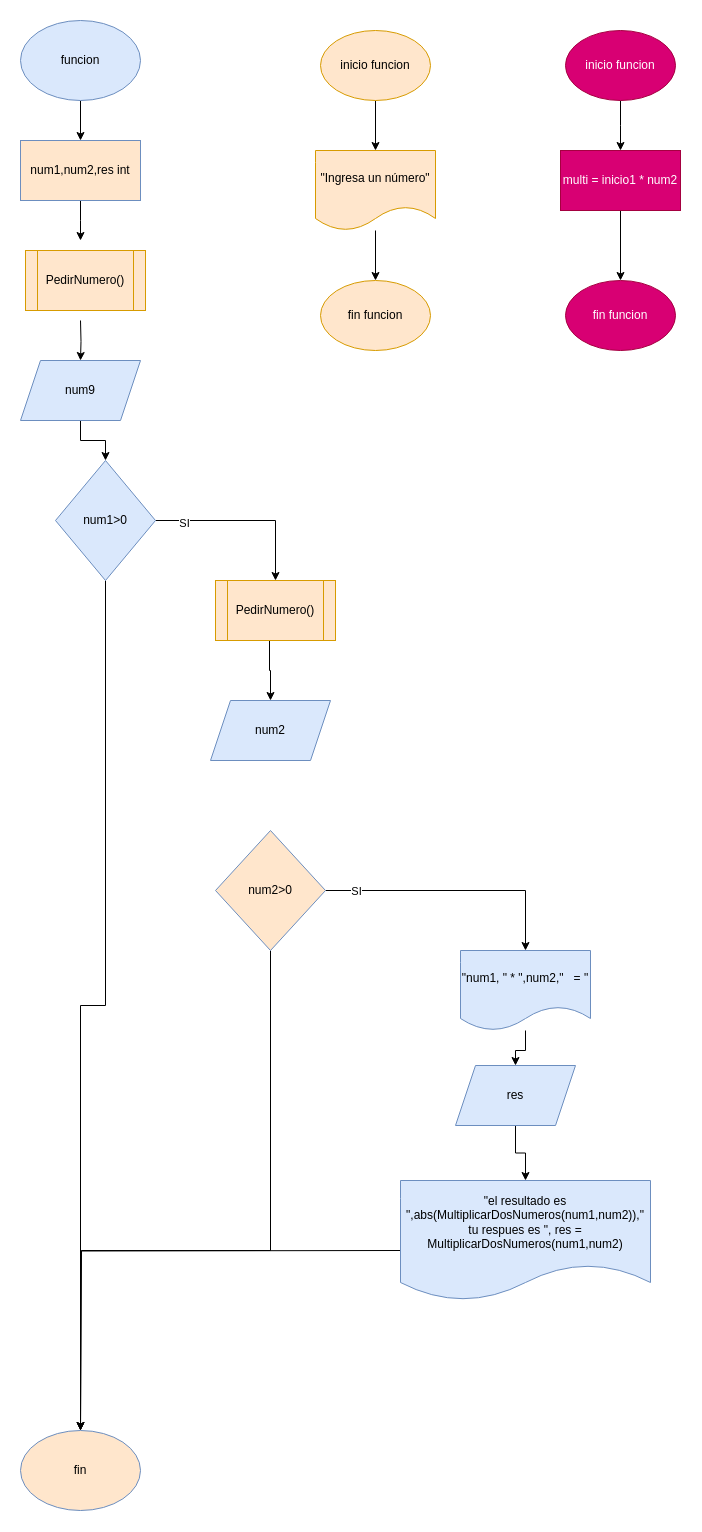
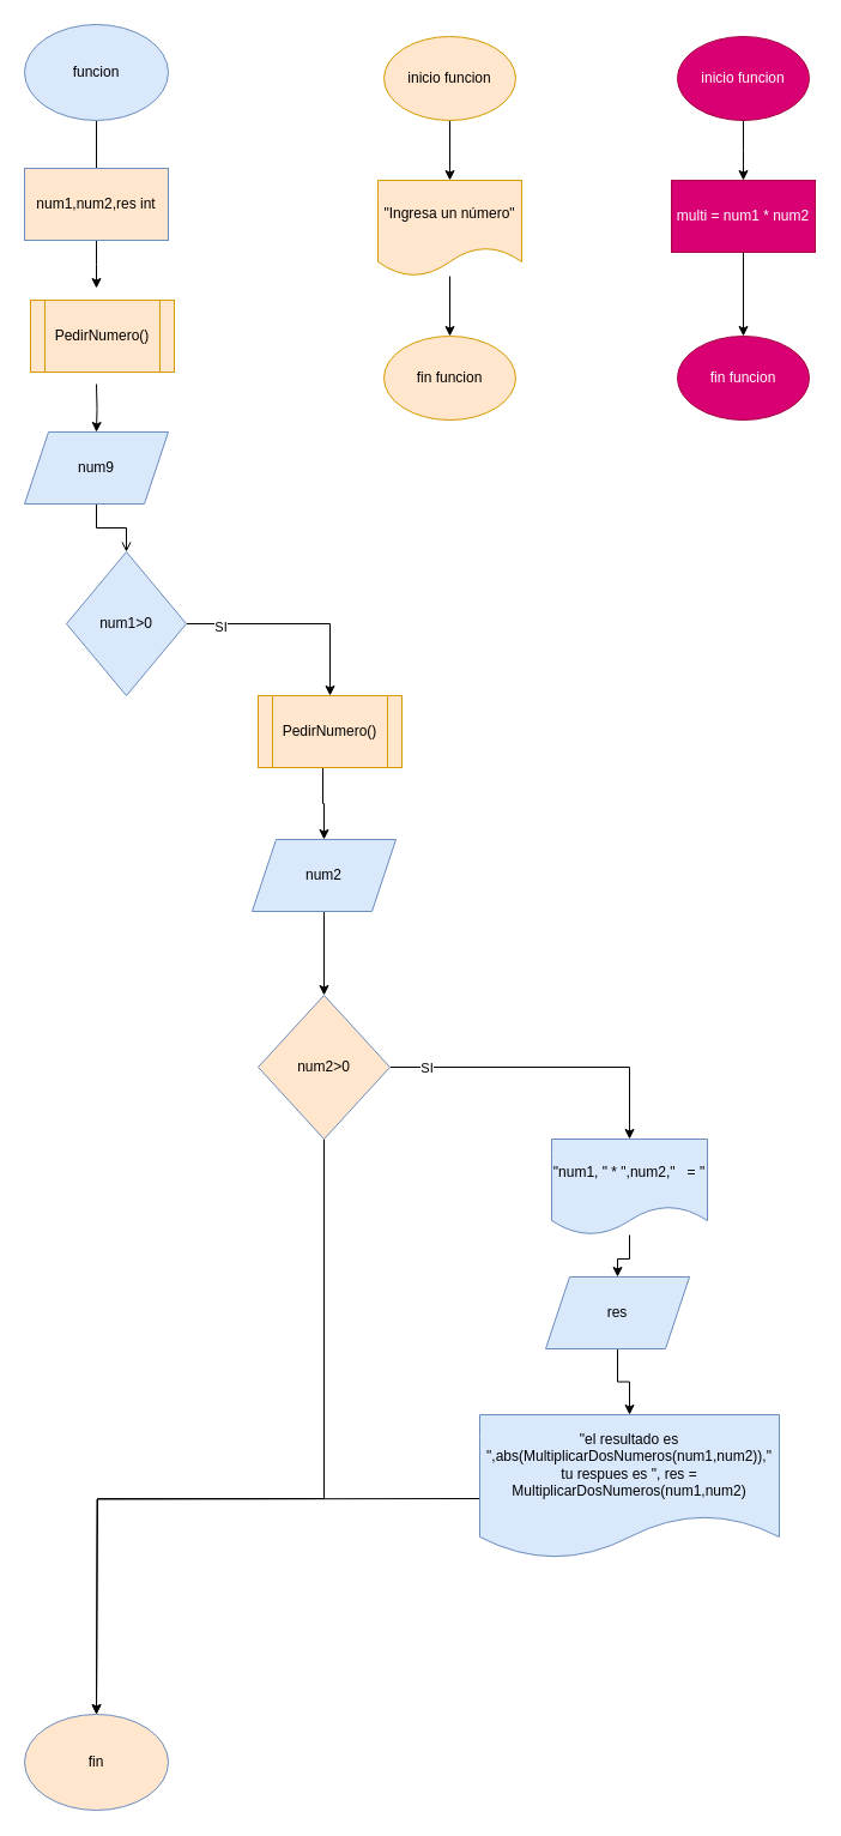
  <mxCell id="0" />
  <mxCell id="1" parent="0" />
- <mxCell id="2" value="" style="edgeStyle=orthogonalEdgeStyle;rounded=0;orthogonalLoop=1;jettySize=auto;html=1;" edge="1" parent="1" source="3" target="5"><mxGeometry relative="1" as="geometry" /></mxCell>
+ <mxCell id="2" value="" style="edgeStyle=orthogonalEdgeStyle;rounded=0;orthogonalLoop=1;jettySize=auto;html=1;endArrow=none;" edge="1" parent="1" source="3" target="5"><mxGeometry relative="1" as="geometry" /></mxCell>
  <mxCell id="3" value="funcion" style="ellipse;whiteSpace=wrap;html=1;fillColor=#dae8fc;strokeColor=#6c8ebf;" vertex="1" parent="1"><mxGeometry x="20" y="20" width="120" height="80" as="geometry" /></mxCell>
  <mxCell id="4" value="" style="edgeStyle=orthogonalEdgeStyle;rounded=0;orthogonalLoop=1;jettySize=auto;html=1;" edge="1" parent="1" source="5"><mxGeometry relative="1" as="geometry"><mxPoint x="80" y="240" as="targetPoint" /></mxGeometry></mxCell>
  <mxCell id="5" value="num1,num2,res int" style="whiteSpace=wrap;html=1;fillColor=#ffe6cc;strokeColor=#6c8ebf;" vertex="1" parent="1"><mxGeometry x="20" y="140" width="120" height="60" as="geometry" /></mxCell>
  <mxCell id="6" value="" style="edgeStyle=orthogonalEdgeStyle;rounded=0;orthogonalLoop=1;jettySize=auto;html=1;" edge="1" parent="1" target="8"><mxGeometry relative="1" as="geometry"><mxPoint x="80" y="320" as="sourcePoint" /></mxGeometry></mxCell>
- <mxCell id="7" value="" style="edgeStyle=orthogonalEdgeStyle;rounded=0;orthogonalLoop=1;jettySize=auto;html=1;" edge="1" parent="1" source="8" target="34"><mxGeometry relative="1" as="geometry" /></mxCell>
+ <mxCell id="7" value="" style="edgeStyle=orthogonalEdgeStyle;rounded=0;orthogonalLoop=1;jettySize=auto;html=1;endArrow=open;" edge="1" parent="1" source="8" target="34"><mxGeometry relative="1" as="geometry" /></mxCell>
  <mxCell id="8" value="num9" style="shape=parallelogram;perimeter=parallelogramPerimeter;whiteSpace=wrap;html=1;fixedSize=1;fillColor=#dae8fc;strokeColor=#6c8ebf;" vertex="1" parent="1"><mxGeometry x="20" y="360" width="120" height="60" as="geometry" /></mxCell>
  <mxCell id="9" value="" style="edgeStyle=orthogonalEdgeStyle;rounded=0;orthogonalLoop=1;jettySize=auto;html=1;exitX=0.45;exitY=1;exitDx=0;exitDy=0;exitPerimeter=0;" edge="1" parent="1" source="30" target="11"><mxGeometry relative="1" as="geometry"><mxPoint x="270" y="660" as="sourcePoint" /></mxGeometry></mxCell>
+ <mxCell id="10" value="" style="edgeStyle=orthogonalEdgeStyle;rounded=0;orthogonalLoop=1;jettySize=auto;html=1;" edge="1" parent="1" source="11" target="38"><mxGeometry relative="1" as="geometry" /></mxCell>
  <mxCell id="11" value="num2" style="shape=parallelogram;perimeter=parallelogramPerimeter;whiteSpace=wrap;html=1;fixedSize=1;fillColor=#dae8fc;strokeColor=#6c8ebf;" vertex="1" parent="1"><mxGeometry x="210" y="700" width="120" height="60" as="geometry" /></mxCell>
  <mxCell id="12" value="" style="edgeStyle=orthogonalEdgeStyle;rounded=0;orthogonalLoop=1;jettySize=auto;html=1;" edge="1" parent="1" source="13" target="15"><mxGeometry relative="1" as="geometry" /></mxCell>
  <mxCell id="13" value="&quot;num1, &quot; * &quot;,num2,&quot;&amp;nbsp; &amp;nbsp;= &quot;" style="shape=document;whiteSpace=wrap;html=1;boundedLbl=1;fillColor=#dae8fc;strokeColor=#6c8ebf;" vertex="1" parent="1"><mxGeometry x="460" y="950" width="130" height="80" as="geometry" /></mxCell>
  <mxCell id="14" value="" style="edgeStyle=orthogonalEdgeStyle;rounded=0;orthogonalLoop=1;jettySize=auto;html=1;" edge="1" parent="1" source="15" target="17"><mxGeometry relative="1" as="geometry" /></mxCell>
  <mxCell id="15" value="res" style="shape=parallelogram;perimeter=parallelogramPerimeter;whiteSpace=wrap;html=1;fixedSize=1;fillColor=#dae8fc;strokeColor=#6c8ebf;" vertex="1" parent="1"><mxGeometry x="455" y="1065" width="120" height="60" as="geometry" /></mxCell>
  <mxCell id="16" style="edgeStyle=orthogonalEdgeStyle;rounded=0;orthogonalLoop=1;jettySize=auto;html=1;" edge="1" parent="1"><mxGeometry relative="1" as="geometry"><mxPoint x="80" y="1430" as="targetPoint" /><mxPoint x="400" y="1250" as="sourcePoint" /></mxGeometry></mxCell>
  <mxCell id="17" value="&quot;el resultado es &quot;,abs(MultiplicarDosNumeros(num1,num2)),&quot; tu respues es &quot;, res = MultiplicarDosNumeros(num1,num2)" style="shape=document;whiteSpace=wrap;html=1;boundedLbl=1;fillColor=#dae8fc;strokeColor=#6c8ebf;" vertex="1" parent="1"><mxGeometry x="400" y="1180" width="250" height="120" as="geometry" /></mxCell>
  <mxCell id="18" value="fin" style="ellipse;whiteSpace=wrap;html=1;fillColor=#ffe6cc;strokeColor=#6c8ebf;" vertex="1" parent="1"><mxGeometry x="20" y="1430" width="120" height="80" as="geometry" /></mxCell>
  <mxCell id="19" value="" style="edgeStyle=orthogonalEdgeStyle;rounded=0;orthogonalLoop=1;jettySize=auto;html=1;" edge="1" parent="1" source="20" target="22"><mxGeometry relative="1" as="geometry" /></mxCell>
  <mxCell id="20" value="inicio funcion" style="ellipse;whiteSpace=wrap;html=1;fillColor=#ffe6cc;strokeColor=#d79b00;" vertex="1" parent="1"><mxGeometry x="320" y="30" width="110" height="70" as="geometry" /></mxCell>
  <mxCell id="21" value="" style="edgeStyle=orthogonalEdgeStyle;rounded=0;orthogonalLoop=1;jettySize=auto;html=1;" edge="1" parent="1" source="22" target="23"><mxGeometry relative="1" as="geometry" /></mxCell>
  <mxCell id="22" value="&quot;Ingresa un número&quot;" style="shape=document;whiteSpace=wrap;html=1;boundedLbl=1;fillColor=#ffe6cc;strokeColor=#d79b00;" vertex="1" parent="1"><mxGeometry x="315" y="150" width="120" height="80" as="geometry" /></mxCell>
  <mxCell id="23" value="fin funcion" style="ellipse;whiteSpace=wrap;html=1;fillColor=#ffe6cc;strokeColor=#d79b00;" vertex="1" parent="1"><mxGeometry x="320" y="280" width="110" height="70" as="geometry" /></mxCell>
  <mxCell id="24" value="" style="edgeStyle=orthogonalEdgeStyle;rounded=0;orthogonalLoop=1;jettySize=auto;html=1;" edge="1" parent="1" source="25"><mxGeometry relative="1" as="geometry"><mxPoint x="620" y="150" as="targetPoint" /></mxGeometry></mxCell>
  <mxCell id="25" value="inicio funcion" style="ellipse;whiteSpace=wrap;html=1;fillColor=#d80073;strokeColor=#A50040;fontColor=#ffffff;" vertex="1" parent="1"><mxGeometry x="565" y="30" width="110" height="70" as="geometry" /></mxCell>
  <mxCell id="26" value="" style="edgeStyle=orthogonalEdgeStyle;rounded=0;orthogonalLoop=1;jettySize=auto;html=1;exitX=0.5;exitY=1;exitDx=0;exitDy=0;" edge="1" parent="1" source="28" target="27"><mxGeometry relative="1" as="geometry"><mxPoint x="620" y="230" as="sourcePoint" /></mxGeometry></mxCell>
  <mxCell id="27" value="fin funcion" style="ellipse;whiteSpace=wrap;html=1;fillColor=#d80073;strokeColor=#A50040;fontColor=#ffffff;" vertex="1" parent="1"><mxGeometry x="565" y="280" width="110" height="70" as="geometry" /></mxCell>
- <mxCell id="28" value="multi = inicio1 * num2" style="rounded=0;whiteSpace=wrap;html=1;fillColor=#d80073;fontColor=#ffffff;strokeColor=#A50040;" vertex="1" parent="1"><mxGeometry x="560" y="150" width="120" height="60" as="geometry" /></mxCell>
+ <mxCell id="28" value="multi = num1 * num2" style="rounded=0;whiteSpace=wrap;html=1;fillColor=#d80073;fontColor=#ffffff;strokeColor=#A50040;" vertex="1" parent="1"><mxGeometry x="560" y="150" width="120" height="60" as="geometry" /></mxCell>
  <mxCell id="29" value="PedirNumero()" style="shape=process;whiteSpace=wrap;html=1;backgroundOutline=1;fillColor=#ffe6cc;strokeColor=#d79b00;" vertex="1" parent="1"><mxGeometry x="25" y="250" width="120" height="60" as="geometry" /></mxCell>
  <mxCell id="30" value="PedirNumero()" style="shape=process;whiteSpace=wrap;html=1;backgroundOutline=1;fillColor=#ffe6cc;strokeColor=#d79b00;" vertex="1" parent="1"><mxGeometry x="215" y="580" width="120" height="60" as="geometry" /></mxCell>
  <mxCell id="31" style="edgeStyle=orthogonalEdgeStyle;rounded=0;orthogonalLoop=1;jettySize=auto;html=1;entryX=0.5;entryY=0;entryDx=0;entryDy=0;" edge="1" parent="1" source="34" target="30"><mxGeometry relative="1" as="geometry" /></mxCell>
  <mxCell id="32" value="SI" style="edgeLabel;html=1;align=center;verticalAlign=middle;resizable=0;points=[];" vertex="1" connectable="0" parent="31"><mxGeometry x="-0.687" y="-2" relative="1" as="geometry"><mxPoint as="offset" /></mxGeometry></mxCell>
- <mxCell id="33" style="edgeStyle=orthogonalEdgeStyle;rounded=0;orthogonalLoop=1;jettySize=auto;html=1;entryX=0.5;entryY=0;entryDx=0;entryDy=0;" edge="1" parent="1" source="34" target="18"><mxGeometry relative="1" as="geometry"><mxPoint x="90" y="1180" as="targetPoint" /></mxGeometry></mxCell>
  <mxCell id="34" value="num1&amp;gt;0" style="rhombus;whiteSpace=wrap;html=1;fillColor=#dae8fc;strokeColor=#6c8ebf;" vertex="1" parent="1"><mxGeometry x="55" y="460" width="100" height="120" as="geometry" /></mxCell>
  <mxCell id="35" style="edgeStyle=orthogonalEdgeStyle;rounded=0;orthogonalLoop=1;jettySize=auto;html=1;entryX=0.5;entryY=0;entryDx=0;entryDy=0;" edge="1" parent="1" source="38" target="13"><mxGeometry relative="1" as="geometry" /></mxCell>
  <mxCell id="36" value="SI" style="edgeLabel;html=1;align=center;verticalAlign=middle;resizable=0;points=[];" vertex="1" connectable="0" parent="35"><mxGeometry x="-0.769" relative="1" as="geometry"><mxPoint as="offset" /></mxGeometry></mxCell>
  <mxCell id="37" style="edgeStyle=orthogonalEdgeStyle;rounded=0;orthogonalLoop=1;jettySize=auto;html=1;" edge="1" parent="1" source="38"><mxGeometry relative="1" as="geometry"><mxPoint x="80" y="1430" as="targetPoint" /><Array as="points"><mxPoint x="270" y="1250" /><mxPoint x="81" y="1250" /><mxPoint x="81" y="1430" /></Array></mxGeometry></mxCell>
  <mxCell id="38" value="num2&amp;gt;0" style="rhombus;whiteSpace=wrap;html=1;fillColor=#ffe6cc;strokeColor=#6c8ebf;" vertex="1" parent="1"><mxGeometry x="215" y="830" width="110" height="120" as="geometry" /></mxCell>
